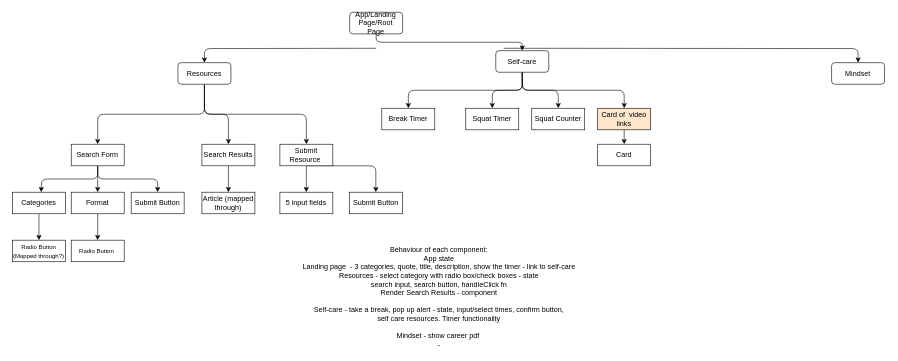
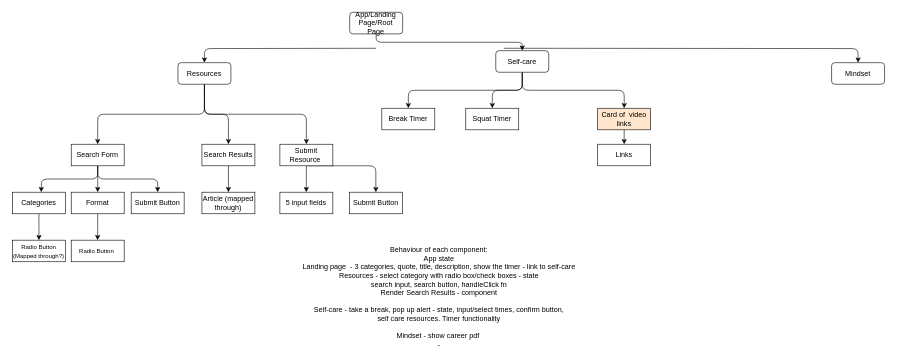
  <mxCell id="0" />
  <mxCell id="1" parent="0" />
  <mxCell id="2" value="Behaviour of each component:&lt;br&gt;App state&lt;br&gt;Landing page&amp;nbsp; - 3 categories, quote, title, description, show the timer - link to self-care&lt;br&gt;Resources - select category with radio box/check boxes - state&lt;br&gt;search input, search button, handleClick fn&lt;br&gt;Render Search Results - component&lt;br&gt;&lt;br&gt;Self-care - take a break, pop up alert - state, input/select times, confirm button,&lt;br&gt;self care resources. Timer functionality&lt;br&gt;&lt;br&gt;Mindset - show career pdf&amp;nbsp;&lt;br&gt;-" style="text;html=1;align=center;verticalAlign=middle;resizable=0;points=[];autosize=1;strokeColor=none;fillColor=none;" parent="1" vertex="1"><mxGeometry x="496" y="410" width="470" height="170" as="geometry" /></mxCell>
  <mxCell id="3" style="edgeStyle=orthogonalEdgeStyle;html=1;" edge="1" parent="1" target="16"><mxGeometry relative="1" as="geometry"><mxPoint x="839.424" y="80" as="sourcePoint" /></mxGeometry></mxCell>
  <mxCell id="4" style="edgeStyle=orthogonalEdgeStyle;html=1;entryX=0.5;entryY=0;entryDx=0;entryDy=0;" edge="1" parent="1" target="9"><mxGeometry relative="1" as="geometry"><mxPoint x="626.544" y="80" as="sourcePoint" /></mxGeometry></mxCell>
  <mxCell id="5" value="App/Landing Page/Root Page" style="rounded=1;whiteSpace=wrap;html=1;" parent="1" vertex="1"><mxGeometry x="582.384" y="20" width="88.32" height="36" as="geometry" /></mxCell>
  <mxCell id="6" style="edgeStyle=orthogonalEdgeStyle;html=1;exitX=0.5;exitY=1;exitDx=0;exitDy=0;entryX=0.5;entryY=0;entryDx=0;entryDy=0;" edge="1" parent="1" source="9" target="20"><mxGeometry relative="1" as="geometry"><mxPoint x="410.16" y="164" as="targetPoint" /></mxGeometry></mxCell>
  <mxCell id="7" style="edgeStyle=orthogonalEdgeStyle;html=1;exitX=0.5;exitY=1;exitDx=0;exitDy=0;entryX=0.5;entryY=0;entryDx=0;entryDy=0;" edge="1" parent="1" source="9" target="22"><mxGeometry relative="1" as="geometry" /></mxCell>
  <mxCell id="8" style="edgeStyle=orthogonalEdgeStyle;html=1;exitX=0.5;exitY=1;exitDx=0;exitDy=0;entryX=0.5;entryY=0;entryDx=0;entryDy=0;" edge="1" parent="1" source="9" target="25"><mxGeometry relative="1" as="geometry" /></mxCell>
  <mxCell id="9" value="Resources" style="rounded=1;whiteSpace=wrap;html=1;" parent="1" vertex="1"><mxGeometry x="296" y="104" width="88.32" height="36" as="geometry" /></mxCell>
  <mxCell id="10" style="edgeStyle=orthogonalEdgeStyle;html=1;exitX=0.5;exitY=1;exitDx=0;exitDy=0;entryX=0.5;entryY=0;entryDx=0;entryDy=0;fontSize=10;" edge="1" parent="1" source="14" target="36"><mxGeometry relative="1" as="geometry" /></mxCell>
  <mxCell id="11" style="edgeStyle=orthogonalEdgeStyle;html=1;exitX=0.5;exitY=1;exitDx=0;exitDy=0;entryX=0.5;entryY=0;entryDx=0;entryDy=0;fontSize=10;" edge="1" parent="1" source="14" target="37"><mxGeometry relative="1" as="geometry" /></mxCell>
- <mxCell id="12" style="edgeStyle=orthogonalEdgeStyle;html=1;exitX=0.5;exitY=1;exitDx=0;exitDy=0;entryX=0.5;entryY=0;entryDx=0;entryDy=0;fontSize=10;" edge="1" parent="1" source="14" target="38"><mxGeometry relative="1" as="geometry" /></mxCell>
  <mxCell id="13" style="edgeStyle=orthogonalEdgeStyle;html=1;exitX=0.5;exitY=1;exitDx=0;exitDy=0;entryX=0.5;entryY=0;entryDx=0;entryDy=0;fontSize=10;" edge="1" parent="1" source="14" target="40"><mxGeometry relative="1" as="geometry" /></mxCell>
  <mxCell id="14" value="Self-care" style="rounded=1;whiteSpace=wrap;html=1;" parent="1" vertex="1"><mxGeometry x="826" y="84" width="88.32" height="36" as="geometry" /></mxCell>
  <mxCell id="15" style="html=1;exitX=0.5;exitY=1;exitDx=0;exitDy=0;entryX=0.5;entryY=0;entryDx=0;entryDy=0;edgeStyle=orthogonalEdgeStyle;" edge="1" parent="1" source="5" target="14"><mxGeometry relative="1" as="geometry" /></mxCell>
  <mxCell id="16" value="Mindset" style="rounded=1;whiteSpace=wrap;html=1;" parent="1" vertex="1"><mxGeometry x="1386" y="104" width="88.32" height="36" as="geometry" /></mxCell>
  <mxCell id="17" style="edgeStyle=orthogonalEdgeStyle;html=1;exitX=0.5;exitY=1;exitDx=0;exitDy=0;" edge="1" parent="1" source="20"><mxGeometry relative="1" as="geometry"><mxPoint x="68" y="320" as="targetPoint" /></mxGeometry></mxCell>
  <mxCell id="18" style="edgeStyle=orthogonalEdgeStyle;html=1;exitX=0.5;exitY=1;exitDx=0;exitDy=0;fontSize=10;" edge="1" parent="1" source="20" target="30"><mxGeometry relative="1" as="geometry" /></mxCell>
  <mxCell id="19" style="edgeStyle=orthogonalEdgeStyle;html=1;exitX=0.5;exitY=1;exitDx=0;exitDy=0;fontSize=10;entryX=0.5;entryY=0;entryDx=0;entryDy=0;" edge="1" parent="1" source="20" target="32"><mxGeometry relative="1" as="geometry"><mxPoint x="248" y="320" as="targetPoint" /></mxGeometry></mxCell>
  <mxCell id="20" value="Search Form" style="whiteSpace=wrap;html=1;" vertex="1" parent="1"><mxGeometry x="118" y="240" width="88.32" height="36" as="geometry" /></mxCell>
  <mxCell id="21" style="edgeStyle=orthogonalEdgeStyle;html=1;exitX=0.5;exitY=1;exitDx=0;exitDy=0;entryX=0.5;entryY=0;entryDx=0;entryDy=0;fontSize=10;" edge="1" parent="1" source="22" target="33"><mxGeometry relative="1" as="geometry" /></mxCell>
  <mxCell id="22" value="Search Results" style="whiteSpace=wrap;html=1;" vertex="1" parent="1"><mxGeometry x="336" y="240" width="88.32" height="36" as="geometry" /></mxCell>
  <mxCell id="23" style="edgeStyle=elbowEdgeStyle;html=1;exitX=0.5;exitY=1;exitDx=0;exitDy=0;fontSize=10;" edge="1" parent="1" source="25"><mxGeometry relative="1" as="geometry"><mxPoint x="510" y="320" as="targetPoint" /></mxGeometry></mxCell>
  <mxCell id="24" style="edgeStyle=elbowEdgeStyle;html=1;exitX=0.5;exitY=1;exitDx=0;exitDy=0;fontSize=10;entryX=0.5;entryY=0;entryDx=0;entryDy=0;" edge="1" parent="1" source="25" target="35"><mxGeometry relative="1" as="geometry"><mxPoint x="626" y="300" as="targetPoint" /><Array as="points"><mxPoint x="626" y="310" /><mxPoint x="626" y="280" /></Array></mxGeometry></mxCell>
  <mxCell id="25" value="Submit Resource&amp;nbsp;" style="whiteSpace=wrap;html=1;" vertex="1" parent="1"><mxGeometry x="466" y="240" width="88.32" height="36" as="geometry" /></mxCell>
  <mxCell id="26" style="edgeStyle=orthogonalEdgeStyle;html=1;exitX=0.5;exitY=1;exitDx=0;exitDy=0;" edge="1" parent="1" source="27"><mxGeometry relative="1" as="geometry"><mxPoint x="64.222" y="400" as="targetPoint" /></mxGeometry></mxCell>
  <mxCell id="27" value="Categories" style="whiteSpace=wrap;html=1;" vertex="1" parent="1"><mxGeometry x="20" y="320" width="88.32" height="36" as="geometry" /></mxCell>
  <mxCell id="28" value="&lt;font style=&quot;font-size: 10px&quot;&gt;Radio Button (Mapped through?)&lt;/font&gt;" style="whiteSpace=wrap;html=1;" vertex="1" parent="1"><mxGeometry x="20" y="400" width="88.32" height="36" as="geometry" /></mxCell>
  <mxCell id="29" style="edgeStyle=orthogonalEdgeStyle;html=1;exitX=0.5;exitY=1;exitDx=0;exitDy=0;fontSize=10;" edge="1" parent="1" source="30"><mxGeometry relative="1" as="geometry"><mxPoint x="162" y="400" as="targetPoint" /></mxGeometry></mxCell>
  <mxCell id="30" value="Format" style="whiteSpace=wrap;html=1;" vertex="1" parent="1"><mxGeometry x="118" y="320" width="88.32" height="36" as="geometry" /></mxCell>
  <mxCell id="31" value="&lt;font style=&quot;font-size: 10px&quot;&gt;Radio Button&amp;nbsp;&lt;/font&gt;" style="whiteSpace=wrap;html=1;" vertex="1" parent="1"><mxGeometry x="118" y="400" width="88.32" height="36" as="geometry" /></mxCell>
  <mxCell id="32" value="Submit Button" style="whiteSpace=wrap;html=1;" vertex="1" parent="1"><mxGeometry x="218" y="320" width="88.32" height="36" as="geometry" /></mxCell>
  <mxCell id="33" value="Article (mapped through)" style="whiteSpace=wrap;html=1;" vertex="1" parent="1"><mxGeometry x="336" y="320" width="88.32" height="36" as="geometry" /></mxCell>
  <mxCell id="34" value="5 input fields" style="whiteSpace=wrap;html=1;" vertex="1" parent="1"><mxGeometry x="466" y="320" width="88.32" height="36" as="geometry" /></mxCell>
  <mxCell id="35" value="Submit Button" style="whiteSpace=wrap;html=1;" vertex="1" parent="1"><mxGeometry x="582.38" y="320" width="88.32" height="36" as="geometry" /></mxCell>
  <mxCell id="36" value="Break Timer" style="whiteSpace=wrap;html=1;" vertex="1" parent="1"><mxGeometry x="636" y="180" width="88.32" height="36" as="geometry" /></mxCell>
  <mxCell id="37" value="Squat Timer" style="whiteSpace=wrap;html=1;" vertex="1" parent="1"><mxGeometry x="776" y="180" width="88.32" height="36" as="geometry" /></mxCell>
- <mxCell id="38" value="Squat Counter" style="whiteSpace=wrap;html=1;" vertex="1" parent="1"><mxGeometry x="886" y="180" width="88.32" height="36" as="geometry" /></mxCell>
  <mxCell id="39" style="edgeStyle=orthogonalEdgeStyle;html=1;exitX=0.5;exitY=1;exitDx=0;exitDy=0;entryX=0.5;entryY=0;entryDx=0;entryDy=0;fontSize=10;" edge="1" parent="1" source="40" target="41"><mxGeometry relative="1" as="geometry" /></mxCell>
  <mxCell id="40" value="Card of&amp;nbsp; video links" style="whiteSpace=wrap;html=1;fillColor=#ffe6cc;" vertex="1" parent="1"><mxGeometry x="996" y="180" width="88.32" height="36" as="geometry" /></mxCell>
- <mxCell id="41" value="Card" style="whiteSpace=wrap;html=1;" vertex="1" parent="1"><mxGeometry x="996" y="240" width="88.32" height="36" as="geometry" /></mxCell>
+ <mxCell id="41" value="Links" style="whiteSpace=wrap;html=1;" vertex="1" parent="1"><mxGeometry x="996" y="240" width="88.32" height="36" as="geometry" /></mxCell>
